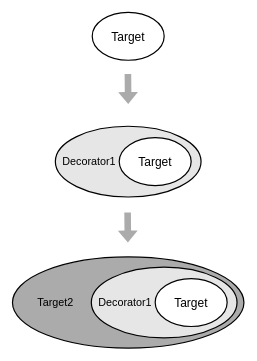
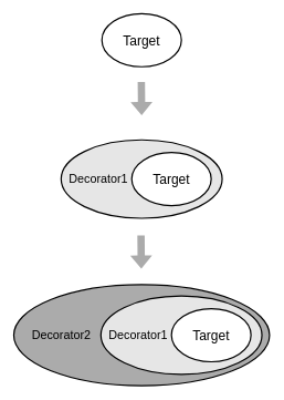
  <mxCell id="0" />
  <mxCell id="1" parent="0" />
  <mxCell id="2" value="Target" style="ellipse;whiteSpace=wrap;html=1;strokeWidth=2;fontSize=20;" vertex="1" parent="1"><mxGeometry x="153" y="20" width="120" height="80" as="geometry" /></mxCell>
  <mxCell id="3" value="" style="shape=flexArrow;endArrow=classic;html=1;fontSize=20;strokeWidth=2;fillColor=#ABABAB;strokeColor=none;" edge="1" parent="1"><mxGeometry width="50" height="50" relative="1" as="geometry"><mxPoint x="212.5" y="122" as="sourcePoint" /><mxPoint x="213" y="174" as="targetPoint" /></mxGeometry></mxCell>
  <mxCell id="4" value="" style="ellipse;whiteSpace=wrap;html=1;strokeWidth=2;fontSize=20;fillColor=#E6E6E6;" vertex="1" parent="1"><mxGeometry x="91.5" y="210" width="243" height="118" as="geometry" /></mxCell>
  <mxCell id="5" value="Target" style="ellipse;whiteSpace=wrap;html=1;strokeWidth=2;fontSize=20;" vertex="1" parent="1"><mxGeometry x="198" y="229" width="120" height="80" as="geometry" /></mxCell>
  <mxCell id="6" value="Decorator1" style="text;html=1;strokeColor=none;fillColor=none;align=center;verticalAlign=middle;whiteSpace=wrap;rounded=0;fontSize=18;" vertex="1" parent="1"><mxGeometry x="99.5" y="259" width="96" height="20" as="geometry" /></mxCell>
  <mxCell id="7" value="" style="ellipse;whiteSpace=wrap;html=1;strokeWidth=2;fontSize=20;fillColor=#ABABAB;" vertex="1" parent="1"><mxGeometry x="20" y="428" width="386" height="152" as="geometry" /></mxCell>
  <mxCell id="8" value="" style="ellipse;whiteSpace=wrap;html=1;strokeWidth=2;fontSize=20;fillColor=#E6E6E6;" vertex="1" parent="1"><mxGeometry x="151.5" y="445" width="243" height="118" as="geometry" /></mxCell>
  <mxCell id="9" value="Target" style="ellipse;whiteSpace=wrap;html=1;strokeWidth=2;fontSize=20;" vertex="1" parent="1"><mxGeometry x="258" y="464" width="120" height="80" as="geometry" /></mxCell>
  <mxCell id="10" value="Decorator1" style="text;html=1;strokeColor=none;fillColor=none;align=center;verticalAlign=middle;whiteSpace=wrap;rounded=0;fontSize=18;" vertex="1" parent="1"><mxGeometry x="159.5" y="494" width="96" height="20" as="geometry" /></mxCell>
  <mxCell id="11" value="" style="shape=flexArrow;endArrow=classic;html=1;fontSize=20;strokeWidth=2;fillColor=#ABABAB;strokeColor=none;" edge="1" parent="1"><mxGeometry width="50" height="50" relative="1" as="geometry"><mxPoint x="212" y="353" as="sourcePoint" /><mxPoint x="212.5" y="405" as="targetPoint" /></mxGeometry></mxCell>
- <mxCell id="12" value="Target2&lt;br&gt;" style="text;html=1;strokeColor=none;fillColor=none;align=center;verticalAlign=middle;whiteSpace=wrap;rounded=0;fontSize=18;" vertex="1" parent="1"><mxGeometry x="43.5" y="494" width="96" height="20" as="geometry" /></mxCell>
+ <mxCell id="12" value="Decorator2&lt;br&gt;" style="text;html=1;strokeColor=none;fillColor=none;align=center;verticalAlign=middle;whiteSpace=wrap;rounded=0;fontSize=18;" vertex="1" parent="1"><mxGeometry x="43.5" y="494" width="96" height="20" as="geometry" /></mxCell>
